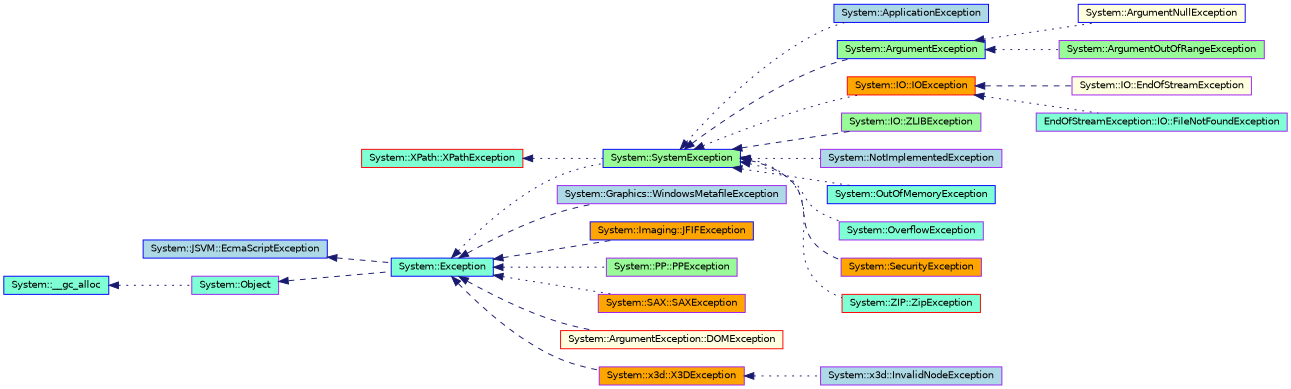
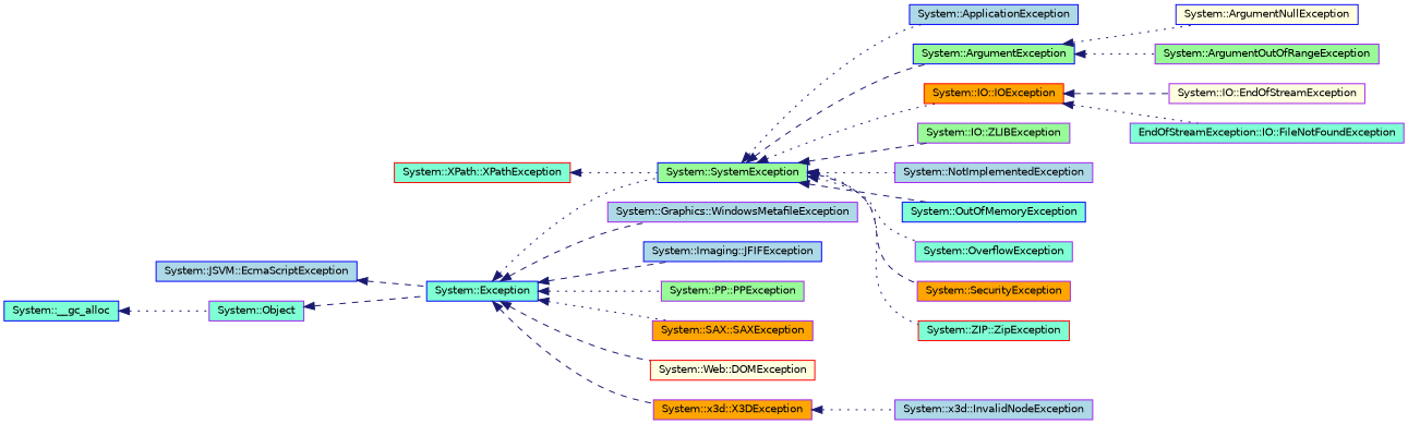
  digraph {
    rankdir=LR
    node [color=purple fillcolor=aquamarine fontname=Helvetica fontsize=10 shape=record style=filled]
    edge [color=midnightblue dir=back fontname=Helvetica fontsize=10 labelfontname=Helvetica labelfontsize=10 style=dotted]
    n1 [color=blue fontcolor=black height=0.2 label="System::Exception" width=0.4]
    n2 [fillcolor=lightblue height=0.2 label="System::Graphics::WindowsMetafileException" width=0.4]
-   n3 [color=blue fillcolor=orange height=0.2 label="System::Imaging::JFIFException" width=0.4]
+   n3 [color=blue fillcolor=lightblue height=0.2 label="System::Imaging::JFIFException" width=0.4]
    n4 [fillcolor=palegreen height=0.2 label="System::PP::PPException" width=0.4]
    n5 [fillcolor=orange height=0.2 label="System::SAX::SAXException" width=0.4]
    n6 [color=blue fillcolor=palegreen height=0.2 label="System::SystemException" width=0.4]
-   n7 [color=red fillcolor=lightyellow height=0.2 label="System::ArgumentException::DOMException" width=0.4]
+   n7 [color=red fillcolor=lightyellow height=0.2 label="System::Web::DOMException" width=0.4]
    n8 [fillcolor=orange height=0.2 label="System::x3d::X3DException" width=0.4]
    n9 [color=blue fillcolor=lightblue height=0.2 label="System::JSVM::EcmaScriptException" width=0.4]
    n10 [color=blue fillcolor=lightblue height=0.2 label="System::ApplicationException" width=0.4]
    n11 [color=blue fillcolor=palegreen height=0.2 label="System::ArgumentException" width=0.4]
    n12 [color=red fillcolor=orange height=0.2 label="System::IO::IOException" width=0.4]
    n13 [fillcolor=palegreen height=0.2 label="System::IO::ZLIBException" width=0.4]
    n14 [fillcolor=lightblue height=0.2 label="System::NotImplementedException" width=0.4]
    n15 [color=blue height=0.2 label="System::OutOfMemoryException" width=0.4]
    n16 [height=0.2 label="System::OverflowException" width=0.4]
    n17 [fillcolor=orange height=0.2 label="System::SecurityException" width=0.4]
    n18 [color=red height=0.2 label="System::ZIP::ZipException" width=0.4]
    n19 [fillcolor=lightblue height=0.2 label="System::x3d::InvalidNodeException" width=0.4]
    n20 [height=0.2 label="System::Object" width=0.4]
    n21 [color=blue height=0.2 label="System::__gc_alloc" width=0.4]
    n22 [color=blue fillcolor=lightyellow height=0.2 label="System::ArgumentNullException" width=0.4]
    n23 [fillcolor=palegreen height=0.2 label="System::ArgumentOutOfRangeException" width=0.4]
    n24 [fillcolor=lightyellow height=0.2 label="System::IO::EndOfStreamException" width=0.4]
    n25 [height=0.2 label="EndOfStreamException::IO::FileNotFoundException" width=0.4]
    n26 [color=red height=0.2 label="System::XPath::XPathException" width=0.4]
    n1 -> n2 [style=dashed]
    n1 -> n3 [style=dashed]
    n1 -> n4
    n1 -> n5
    n1 -> n6
    n1 -> n7 [style=dashed]
    n1 -> n8 [style=dashed]
    n6 -> n10
    n6 -> n11 [style=dashed]
    n6 -> n12
    n6 -> n13 [style=dashed]
    n6 -> n14
-   n6 -> n15
+   n6 -> n15 [style=dashed]
    n6 -> n16
    n6 -> n17 [style=dashed]
    n6 -> n18
    n8 -> n19
    n9 -> n1 [style=dashed]
    n11 -> n22
    n11 -> n23
    n12 -> n24 [style=dashed]
    n12 -> n25
    n20 -> n1 [style=dashed]
    n21 -> n20
    n26 -> n6
  }
